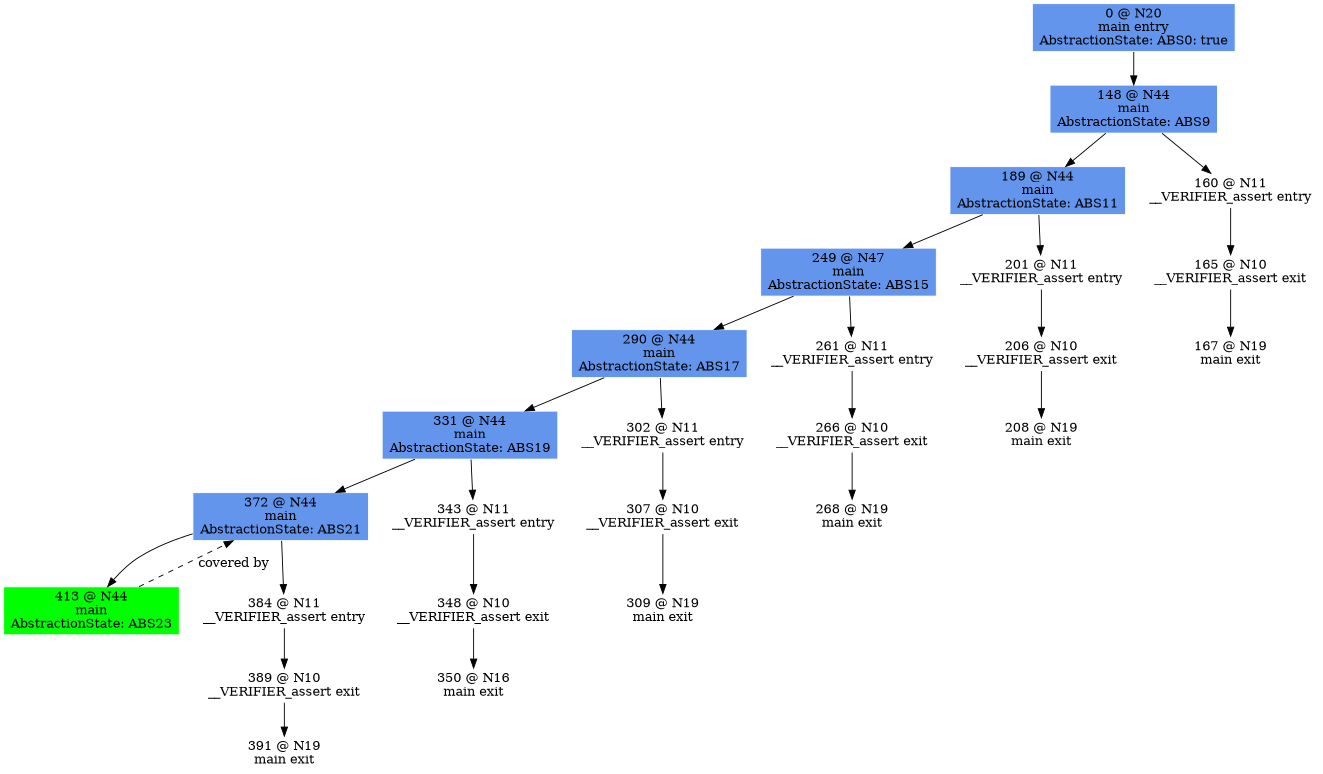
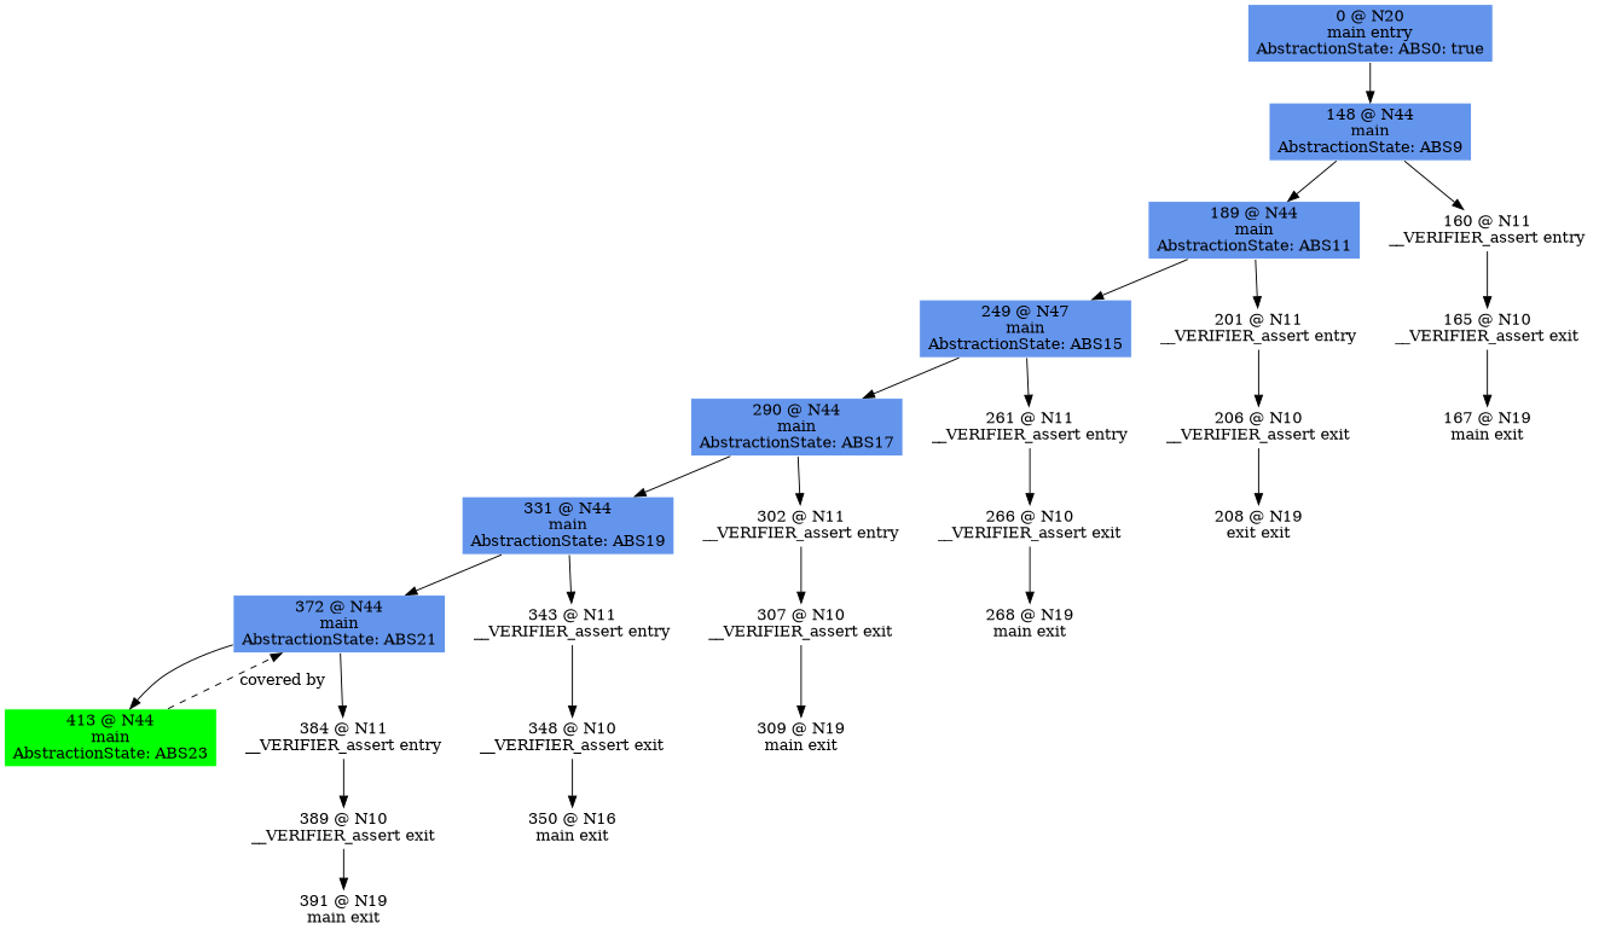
  digraph {
    node [color=white shape=box style=filled]
    n1 [fillcolor=cornflowerblue label="0 @ N20\nmain entry\nAbstractionState: ABS0: true\n"]
    n2 [fillcolor=cornflowerblue label="148 @ N44\nmain\nAbstractionState: ABS9\n"]
    n3 [fillcolor=cornflowerblue label="189 @ N44\nmain\nAbstractionState: ABS11\n"]
    n4 [label="160 @ N11\n__VERIFIER_assert entry\n"]
    n5 [fillcolor=cornflowerblue label="249 @ N47\nmain\nAbstractionState: ABS15\n"]
    n6 [label="201 @ N11\n__VERIFIER_assert entry\n"]
    n7 [label="165 @ N10\n__VERIFIER_assert exit\n"]
    n8 [fillcolor=cornflowerblue label="290 @ N44\nmain\nAbstractionState: ABS17\n"]
    n9 [label="261 @ N11\n__VERIFIER_assert entry\n"]
    n10 [label="206 @ N10\n__VERIFIER_assert exit\n"]
    n11 [fillcolor=cornflowerblue label="331 @ N44\nmain\nAbstractionState: ABS19\n"]
    n12 [label="302 @ N11\n__VERIFIER_assert entry\n"]
    n13 [label="266 @ N10\n__VERIFIER_assert exit\n"]
    n14 [fillcolor=cornflowerblue label="372 @ N44\nmain\nAbstractionState: ABS21\n"]
    n15 [label="343 @ N11\n__VERIFIER_assert entry\n"]
    n16 [label="307 @ N10\n__VERIFIER_assert exit\n"]
    n17 [fillcolor=green label="413 @ N44\nmain\nAbstractionState: ABS23\n"]
    n18 [label="384 @ N11\n__VERIFIER_assert entry\n"]
    n19 [label="348 @ N10\n__VERIFIER_assert exit\n"]
    n20 [label="389 @ N10\n__VERIFIER_assert exit\n"]
    n21 [label="391 @ N19\nmain exit\n"]
    n22 [label="350 @ N16\nmain exit\n"]
    n23 [label="309 @ N19\nmain exit\n"]
    n24 [label="268 @ N19\nmain exit\n"]
-   n25 [label="208 @ N19\nmain exit\n"]
+   n25 [label="208 @ N19\nexit exit\n"]
    n26 [label="167 @ N19\nmain exit\n"]
    n1 -> n2
    n2 -> n3
    n2 -> n4
    n3 -> n5
    n3 -> n6
    n4 -> n7
    n5 -> n8
    n5 -> n9
    n6 -> n10
    n7 -> n26
    n8 -> n11
    n8 -> n12
    n9 -> n13
    n10 -> n25
    n11 -> n14
    n11 -> n15
    n12 -> n16
    n13 -> n24
    n14 -> n17
    n14 -> n18
    n15 -> n19
    n16 -> n23
    n17 -> n14 [label="covered by" style=dashed weight=0]
    n18 -> n20
    n19 -> n22
    n20 -> n21
  }
